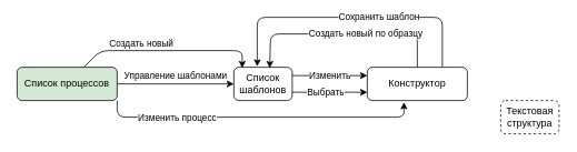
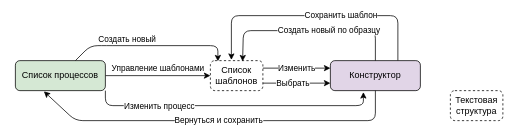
  <mxCell id="0" />
  <mxCell id="1" parent="0" />
  <mxCell id="2" style="edgeStyle=none;html=1;entryX=0.143;entryY=0.025;entryDx=0;entryDy=0;entryPerimeter=0;" edge="1" parent="1" source="5" target="8"><mxGeometry relative="1" as="geometry"><mxPoint x="360" y="60" as="targetPoint" /><Array as="points"><mxPoint x="120" y="60" /><mxPoint x="140" y="60" /><mxPoint x="290" y="60" /></Array></mxGeometry></mxCell>
  <mxCell id="3" value="Создать новый" style="edgeLabel;html=1;align=center;verticalAlign=middle;resizable=0;points=[];" vertex="1" connectable="0" parent="2"><mxGeometry x="-0.2" y="-1" relative="1" as="geometry"><mxPoint x="-11" y="-10" as="offset" /></mxGeometry></mxCell>
  <mxCell id="4" value="Управление шаблонами" style="edgeStyle=none;html=1;" edge="1" parent="1" source="5" target="8"><mxGeometry y="10" relative="1" as="geometry"><mxPoint as="offset" /></mxGeometry></mxCell>
  <mxCell id="5" value="Список процессов" style="rounded=1;whiteSpace=wrap;html=1;fillColor=#d5e8d4;" vertex="1" parent="1"><mxGeometry x="20" y="80" width="120" height="40" as="geometry" /></mxCell>
  <mxCell id="6" style="edgeStyle=none;html=1;exitX=1;exitY=0.5;exitDx=0;exitDy=0;entryX=0.367;entryY=1.05;entryDx=0;entryDy=0;entryPerimeter=0;" edge="1" parent="1" target="11"><mxGeometry relative="1" as="geometry"><mxPoint x="380" y="140" as="targetPoint" /><mxPoint x="140" y="120" as="sourcePoint" /><Array as="points"><mxPoint x="140" y="140" /><mxPoint x="484" y="140" /></Array></mxGeometry></mxCell>
  <mxCell id="7" value="Изменить процесс" style="edgeLabel;html=1;align=center;verticalAlign=middle;resizable=0;points=[];" vertex="1" connectable="0" parent="6"><mxGeometry x="-0.2" y="-1" relative="1" as="geometry"><mxPoint x="-62" y="-1" as="offset" /></mxGeometry></mxCell>
- <mxCell id="8" value="Список шаблонов" style="rounded=1;whiteSpace=wrap;html=1;" vertex="1" parent="1"><mxGeometry x="280" y="80" width="70" height="40" as="geometry" /></mxCell>
+ <mxCell id="8" value="Список шаблонов" style="rounded=1;whiteSpace=wrap;html=1;dashed=1;" vertex="1" parent="1"><mxGeometry x="280" y="80" width="70" height="40" as="geometry" /></mxCell>
  <mxCell id="9" value="Выбрать" style="endArrow=classic;html=1;exitX=1;exitY=0.75;exitDx=0;exitDy=0;entryX=0;entryY=0.75;entryDx=0;entryDy=0;" edge="1" parent="1" source="8" target="11"><mxGeometry x="-0.111" width="50" height="50" relative="1" as="geometry"><mxPoint x="580" y="200" as="sourcePoint" /><mxPoint x="440" y="60" as="targetPoint" /><Array as="points" /><mxPoint as="offset" /></mxGeometry></mxCell>
  <mxCell id="10" value="Сохранить шаблон" style="edgeStyle=none;html=1;exitX=0.75;exitY=0;exitDx=0;exitDy=0;entryX=0.4;entryY=-0.025;entryDx=0;entryDy=0;entryPerimeter=0;" edge="1" parent="1" source="11" target="8"><mxGeometry x="-0.2" relative="1" as="geometry"><mxPoint x="300" y="20" as="targetPoint" /><mxPoint x="560" y="160" as="sourcePoint" /><Array as="points"><mxPoint x="530" y="20" /><mxPoint x="420" y="20" /><mxPoint x="308" y="20" /></Array><mxPoint as="offset" /></mxGeometry></mxCell>
- <mxCell id="11" value="Конструктор" style="rounded=1;whiteSpace=wrap;html=1;" vertex="1" parent="1"><mxGeometry x="440" y="80" width="120" height="40" as="geometry" /></mxCell>
+ <mxCell id="11" value="Конструктор" style="rounded=1;whiteSpace=wrap;html=1;fillColor=#e1d5e7;" vertex="1" parent="1"><mxGeometry x="440" y="80" width="120" height="40" as="geometry" /></mxCell>
  <mxCell id="12" value="Создать новый по образцу" style="endArrow=classic;html=1;exitX=0.5;exitY=0;exitDx=0;exitDy=0;entryX=0.614;entryY=0.025;entryDx=0;entryDy=0;entryPerimeter=0;" edge="1" parent="1" source="11" target="8"><mxGeometry x="-0.206" width="50" height="50" relative="1" as="geometry"><mxPoint x="580" y="200" as="sourcePoint" /><mxPoint x="510" y="0" as="targetPoint" /><Array as="points"><mxPoint x="500" y="40" /><mxPoint x="324" y="40" /></Array><mxPoint as="offset" /></mxGeometry></mxCell>
+ <mxCell id="13" value="Вернуться и сохранить" style="endArrow=classic;html=1;exitX=0.5;exitY=1;exitDx=0;exitDy=0;entryX=0.317;entryY=1.025;entryDx=0;entryDy=0;entryPerimeter=0;" edge="1" parent="1" source="11" target="5"><mxGeometry width="50" height="50" relative="1" as="geometry"><mxPoint x="580" y="200" as="sourcePoint" /><mxPoint x="120" y="160" as="targetPoint" /><Array as="points"><mxPoint x="500" y="160" /><mxPoint x="100" y="160" /></Array></mxGeometry></mxCell>
  <mxCell id="14" value="Изменить" style="endArrow=classic;html=1;exitX=1;exitY=0.25;exitDx=0;exitDy=0;entryX=0;entryY=0.25;entryDx=0;entryDy=0;" edge="1" parent="1" source="8" target="11"><mxGeometry width="50" height="50" relative="1" as="geometry"><mxPoint x="580" y="200" as="sourcePoint" /><mxPoint x="630" y="150" as="targetPoint" /></mxGeometry></mxCell>
  <mxCell id="15" value="Текстовая структура" style="rounded=1;whiteSpace=wrap;html=1;dashed=1;" vertex="1" parent="1"><mxGeometry x="600" y="120" width="70" height="40" as="geometry" /></mxCell>
